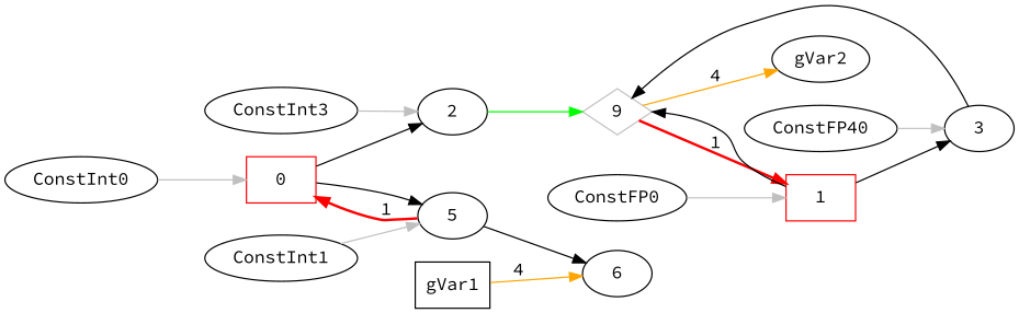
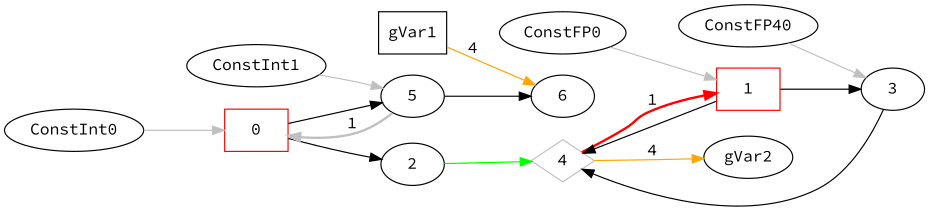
  digraph {
    fontname="Source Code Pro"
    rankdir=LR
    node [color=black fontname="Source Code Pro"]
    edge [fontname="Source Code Pro"]
    n1 [color=red label=0 shape=box]
    n2 [label=2]
    n3 [label=5]
-   n4 [color=gray label=9 shape=diamond]
+   n4 [color=gray label=4 shape=diamond]
    n5 [label=6]
    n6 [color=red label=1 shape=box]
    n7 [label=3]
    n8 [label=gVar2]
    n9 [label=ConstInt0]
    n10 [label=ConstFP0]
-   n11 [label=ConstInt3]
    n12 [label=ConstFP40]
    n13 [label=ConstInt1]
    n14 [label=gVar1 shape=box]
    n1 -> n2
    n1 -> n3
    n2 -> n4 [color=green]
-   n3 -> n1 [color=red label=1 style=bold]
+   n3 -> n1 [color=gray label=1 style=bold]
    n3 -> n5
    n4 -> n6 [color=red label=1 style=bold]
    n4 -> n8 [color=orange label=4]
    n6 -> n4
    n6 -> n7
    n7 -> n4
    n9 -> n1 [color=gray]
    n10 -> n6 [color=gray]
-   n11 -> n2 [color=gray]
    n12 -> n7 [color=gray]
    n13 -> n3 [color=gray]
    n14 -> n5 [color=orange label=4]
  }
